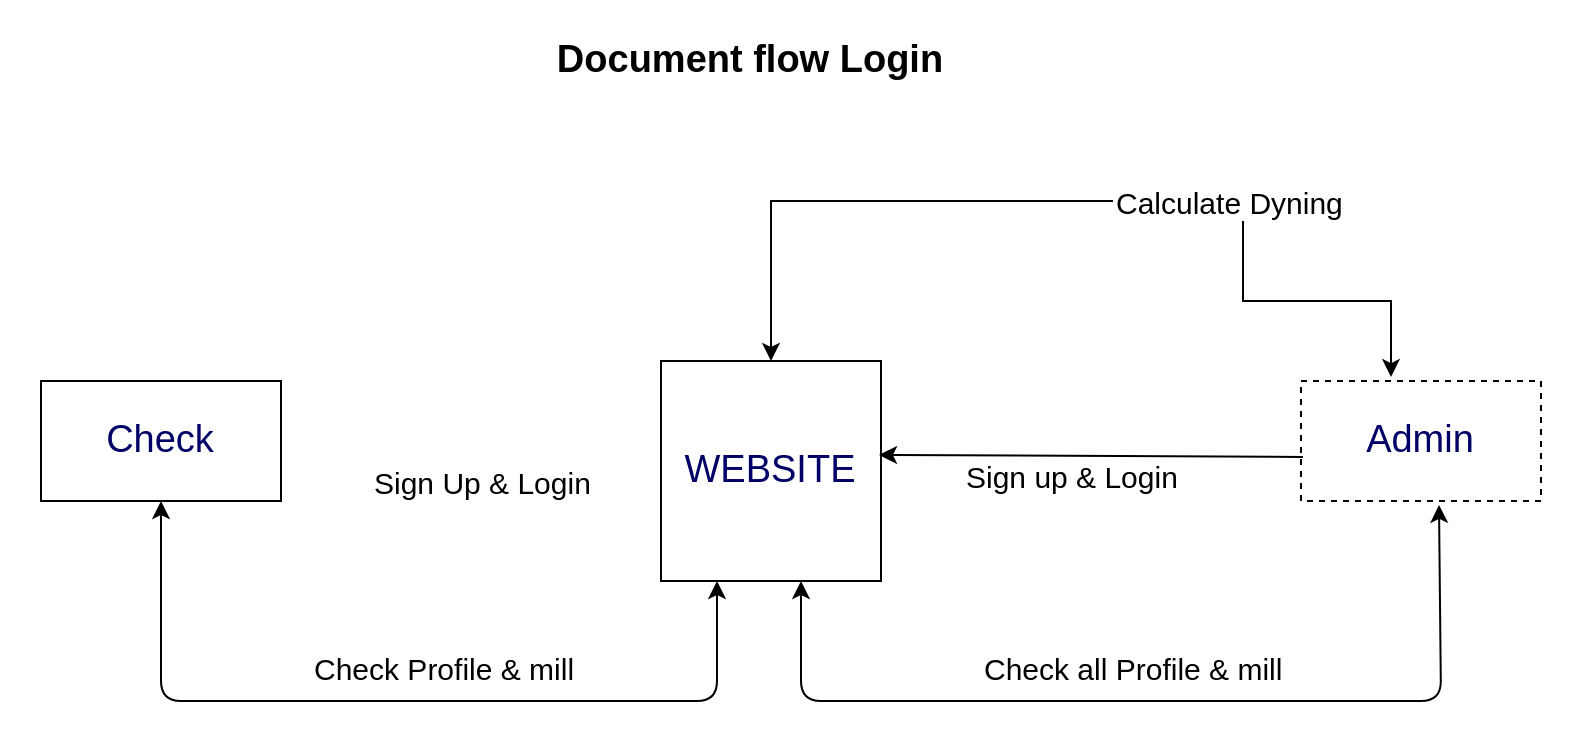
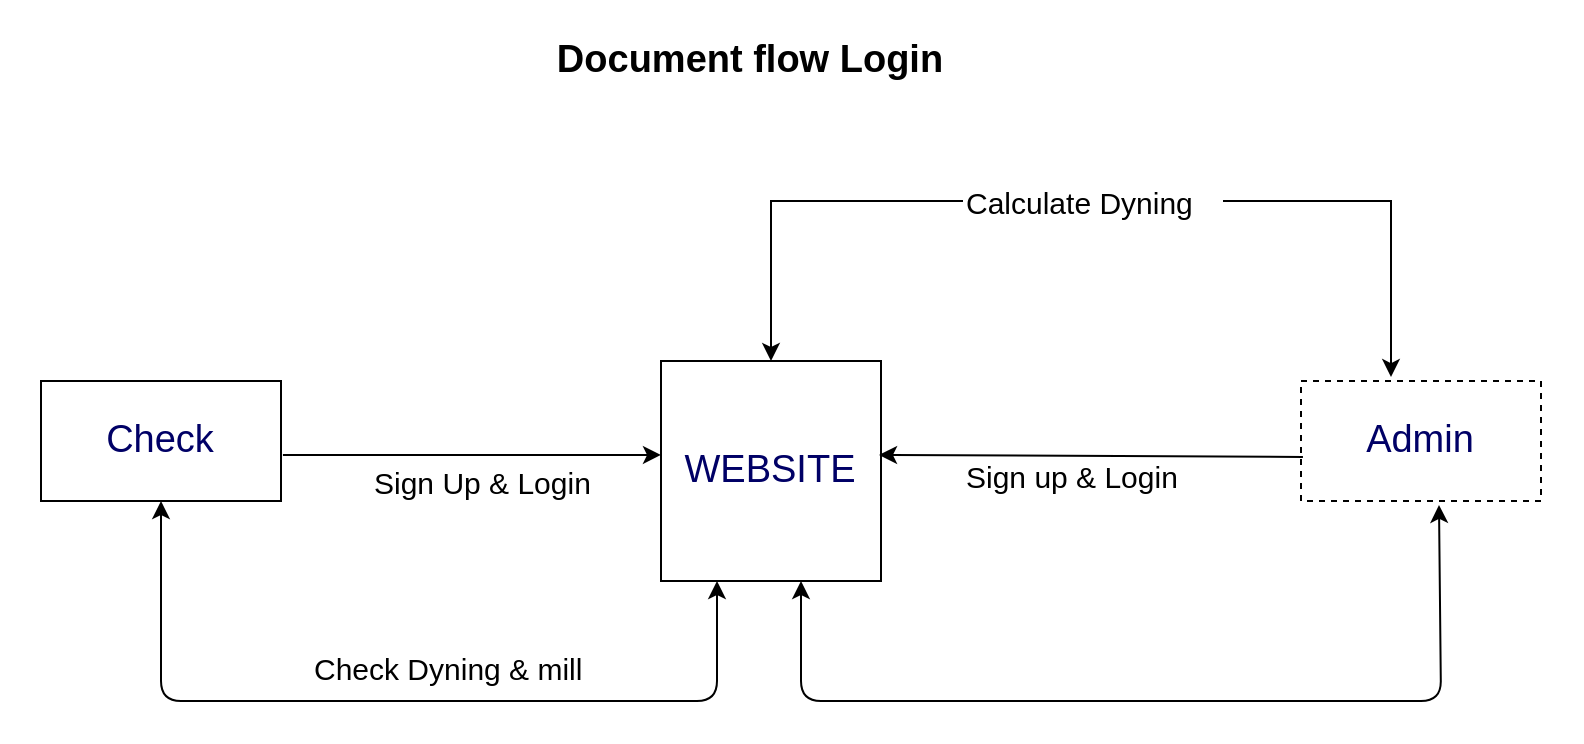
  <mxCell id="0" />
  <mxCell id="1" parent="0" />
  <mxCell id="2" value="&lt;font style=&quot;font-size: 19px&quot; color=&quot;#000066&quot;&gt;Check&lt;/font&gt;" style="rounded=0;whiteSpace=wrap;html=1;" parent="1" vertex="1"><mxGeometry x="20" y="190" width="120" height="60" as="geometry" /></mxCell>
  <mxCell id="3" value="&lt;font style=&quot;font-size: 19px&quot; color=&quot;#000066&quot;&gt;WEBSITE&lt;/font&gt;" style="whiteSpace=wrap;html=1;aspect=fixed;" parent="1" vertex="1"><mxGeometry x="330" y="180" width="110" height="110" as="geometry" /></mxCell>
  <mxCell id="4" value="&lt;font color=&quot;#000066&quot; style=&quot;font-size: 19px&quot;&gt;Admin&lt;/font&gt;" style="rounded=0;whiteSpace=wrap;html=1;dashed=1;" parent="1" vertex="1"><mxGeometry x="650" y="190" width="120" height="60" as="geometry" /></mxCell>
+ <mxCell id="5" value="" style="endArrow=classic;html=1;entryX=0;entryY=0.427;entryDx=0;entryDy=0;entryPerimeter=0;exitX=1.008;exitY=0.617;exitDx=0;exitDy=0;exitPerimeter=0;" parent="1" source="2" target="3" edge="1"><mxGeometry width="50" height="50" relative="1" as="geometry"><mxPoint x="150" y="260" as="sourcePoint" /><mxPoint x="200" y="210" as="targetPoint" /></mxGeometry></mxCell>
  <mxCell id="6" value="&lt;font style=&quot;font-size: 15px&quot;&gt;Sign Up &amp;amp; Login&lt;/font&gt;" style="text;html=1;resizable=0;points=[];autosize=1;align=left;verticalAlign=top;spacingTop=-4;" parent="1" vertex="1"><mxGeometry x="185" y="230" width="120" height="20" as="geometry" /></mxCell>
  <mxCell id="7" value="&lt;font style=&quot;font-size: 15px&quot;&gt;Sign up &amp;amp; Login&lt;/font&gt;" style="text;html=1;resizable=0;points=[];autosize=1;align=left;verticalAlign=top;spacingTop=-4;" parent="1" vertex="1"><mxGeometry x="481" y="227" width="120" height="20" as="geometry" /></mxCell>
  <mxCell id="8" value="" style="endArrow=classic;html=1;exitX=0.008;exitY=0.633;exitDx=0;exitDy=0;exitPerimeter=0;entryX=0.991;entryY=0.427;entryDx=0;entryDy=0;entryPerimeter=0;" parent="1" source="4" target="3" edge="1"><mxGeometry width="50" height="50" relative="1" as="geometry"><mxPoint x="20" y="360" as="sourcePoint" /><mxPoint x="70" y="310" as="targetPoint" /></mxGeometry></mxCell>
  <mxCell id="9" value="" style="endArrow=classic;startArrow=classic;html=1;exitX=0.5;exitY=1;exitDx=0;exitDy=0;" parent="1" source="2" edge="1"><mxGeometry width="50" height="50" relative="1" as="geometry"><mxPoint x="20" y="360" as="sourcePoint" /><mxPoint x="358" y="290" as="targetPoint" /><Array as="points"><mxPoint x="80" y="350" /><mxPoint x="358" y="350" /></Array></mxGeometry></mxCell>
- <mxCell id="10" value="&lt;font style=&quot;font-size: 15px&quot;&gt;Check Profile &amp;amp; mill&lt;/font&gt;" style="text;html=1;resizable=0;points=[];autosize=1;align=left;verticalAlign=top;spacingTop=-4;" parent="1" vertex="1"><mxGeometry x="155" y="323" width="150" height="20" as="geometry" /></mxCell>
- <mxCell id="11" value="&lt;span style=&quot;font-size: 15px&quot;&gt;Check all Profile &amp;amp; mill&lt;/span&gt;" style="text;html=1;resizable=0;points=[];autosize=1;align=left;verticalAlign=top;spacingTop=-4;" parent="1" vertex="1"><mxGeometry x="490" y="323" width="160" height="20" as="geometry" /></mxCell>
+ <mxCell id="10" value="&lt;font style=&quot;font-size: 15px&quot;&gt;Check Dyning &amp;amp; mill&lt;/font&gt;" style="text;html=1;resizable=0;points=[];autosize=1;align=left;verticalAlign=top;spacingTop=-4;" parent="1" vertex="1"><mxGeometry x="155" y="323" width="150" height="20" as="geometry" /></mxCell>
  <mxCell id="12" value="" style="endArrow=classic;startArrow=classic;html=1;exitX=0.5;exitY=1;exitDx=0;exitDy=0;entryX=0.575;entryY=1.033;entryDx=0;entryDy=0;entryPerimeter=0;" parent="1" target="4" edge="1"><mxGeometry width="50" height="50" relative="1" as="geometry"><mxPoint x="400" y="290" as="sourcePoint" /><mxPoint x="677.5" y="330" as="targetPoint" /><Array as="points"><mxPoint x="400" y="350" /><mxPoint x="550" y="350" /><mxPoint x="720" y="350" /></Array></mxGeometry></mxCell>
  <mxCell id="13" style="edgeStyle=orthogonalEdgeStyle;rounded=0;orthogonalLoop=1;jettySize=auto;html=1;" edge="1" parent="1" source="15" target="3"><mxGeometry relative="1" as="geometry" /></mxCell>
  <mxCell id="14" style="edgeStyle=orthogonalEdgeStyle;rounded=0;orthogonalLoop=1;jettySize=auto;html=1;entryX=0.375;entryY=-0.033;entryDx=0;entryDy=0;entryPerimeter=0;" edge="1" parent="1" source="15" target="4"><mxGeometry relative="1" as="geometry" /></mxCell>
- <mxCell id="15" value="&lt;font style=&quot;font-size: 15px&quot;&gt;Calculate Dyning&lt;/font&gt;" style="text;html=1;resizable=0;points=[];autosize=1;align=left;verticalAlign=top;spacingTop=-4;" parent="1" vertex="1"><mxGeometry x="556" y="90" width="130" height="20" as="geometry" /></mxCell>
+ <mxCell id="15" value="&lt;font style=&quot;font-size: 15px&quot;&gt;Calculate Dyning&lt;/font&gt;" style="text;html=1;resizable=0;points=[];autosize=1;align=left;verticalAlign=top;spacingTop=-4;" parent="1" vertex="1"><mxGeometry x="481" y="90" width="130" height="20" as="geometry" /></mxCell>
  <mxCell id="16" value="&lt;font style=&quot;font-size: 19px&quot;&gt;&lt;b&gt;Document flow Login&lt;/b&gt;&lt;/font&gt;" style="text;html=1;strokeColor=none;fillColor=none;align=center;verticalAlign=middle;whiteSpace=wrap;rounded=0;" vertex="1" parent="1"><mxGeometry x="230" y="20" width="290" height="20" as="geometry" /></mxCell>
